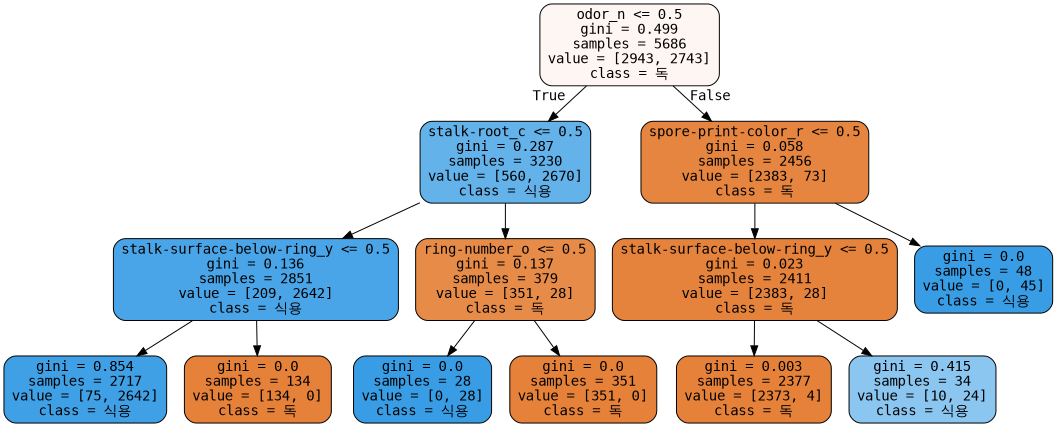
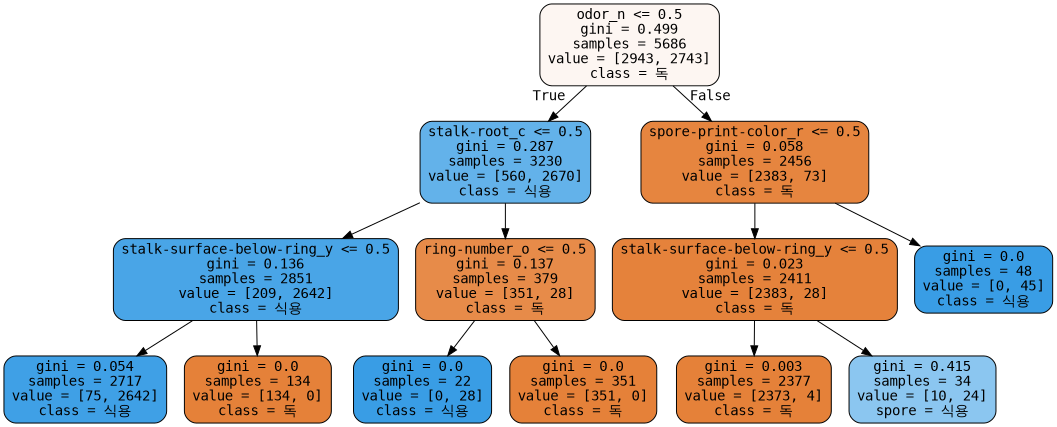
  digraph {
    fontname="DejaVu Sans Mono"
    node [color=black fillcolor="#e58139" fontname="DejaVu Sans Mono" shape=box style="filled, rounded"]
    edge [fontname="DejaVu Sans Mono"]
    n1 [fillcolor="#fdf6f2" label="odor_n <= 0.5\ngini = 0.499\nsamples = 5686\nvalue = [2943, 2743]\nclass = 독"]
    n2 [fillcolor="#63b2ea" label="stalk-root_c <= 0.5\ngini = 0.287\nsamples = 3230\nvalue = [560, 2670]\nclass = 식용"]
    n3 [fillcolor="#e6853f" label="spore-print-color_r <= 0.5\ngini = 0.058\nsamples = 2456\nvalue = [2383, 73]\nclass = 독"]
    n4 [fillcolor="#49a5e7" label="stalk-surface-below-ring_y <= 0.5\ngini = 0.136\nsamples = 2851\nvalue = [209, 2642]\nclass = 식용"]
    n5 [fillcolor="#e78b49" label="ring-number_o <= 0.5\ngini = 0.137\nsamples = 379\nvalue = [351, 28]\nclass = 독"]
    n6 [fillcolor="#e5823b" label="stalk-surface-below-ring_y <= 0.5\ngini = 0.023\nsamples = 2411\nvalue = [2383, 28]\nclass = 독"]
    n7 [fillcolor="#399de5" label="gini = 0.0\nsamples = 48\nvalue = [0, 45]\nclass = 식용"]
-   n8 [fillcolor="#3fa0e6" label="gini = 0.854\nsamples = 2717\nvalue = [75, 2642]\nclass = 식용"]
+   n8 [fillcolor="#3fa0e6" label="gini = 0.054\nsamples = 2717\nvalue = [75, 2642]\nclass = 식용"]
    n9 [label="gini = 0.0\nsamples = 134\nvalue = [134, 0]\nclass = 독"]
-   n10 [fillcolor="#399de5" label="gini = 0.0\nsamples = 28\nvalue = [0, 28]\nclass = 식용"]
+   n10 [fillcolor="#399de5" label="gini = 0.0\nsamples = 22\nvalue = [0, 28]\nclass = 식용"]
    n11 [label="gini = 0.0\nsamples = 351\nvalue = [351, 0]\nclass = 독"]
    n12 [label="gini = 0.003\nsamples = 2377\nvalue = [2373, 4]\nclass = 독"]
-   n13 [fillcolor="#8bc6f0" label="gini = 0.415\nsamples = 34\nvalue = [10, 24]\nclass = 식용"]
+   n13 [fillcolor="#8bc6f0" label="gini = 0.415\nsamples = 34\nvalue = [10, 24]\nspore = 식용"]
    n1 -> n2 [headlabel=True labelangle=45 labeldistance=2.5]
    n1 -> n3 [headlabel=False labelangle=-45 labeldistance=2.5]
    n2 -> n4
    n2 -> n5
    n3 -> n6
    n3 -> n7
    n4 -> n8
    n4 -> n9
    n5 -> n10
    n5 -> n11
    n6 -> n12
    n6 -> n13
  }
